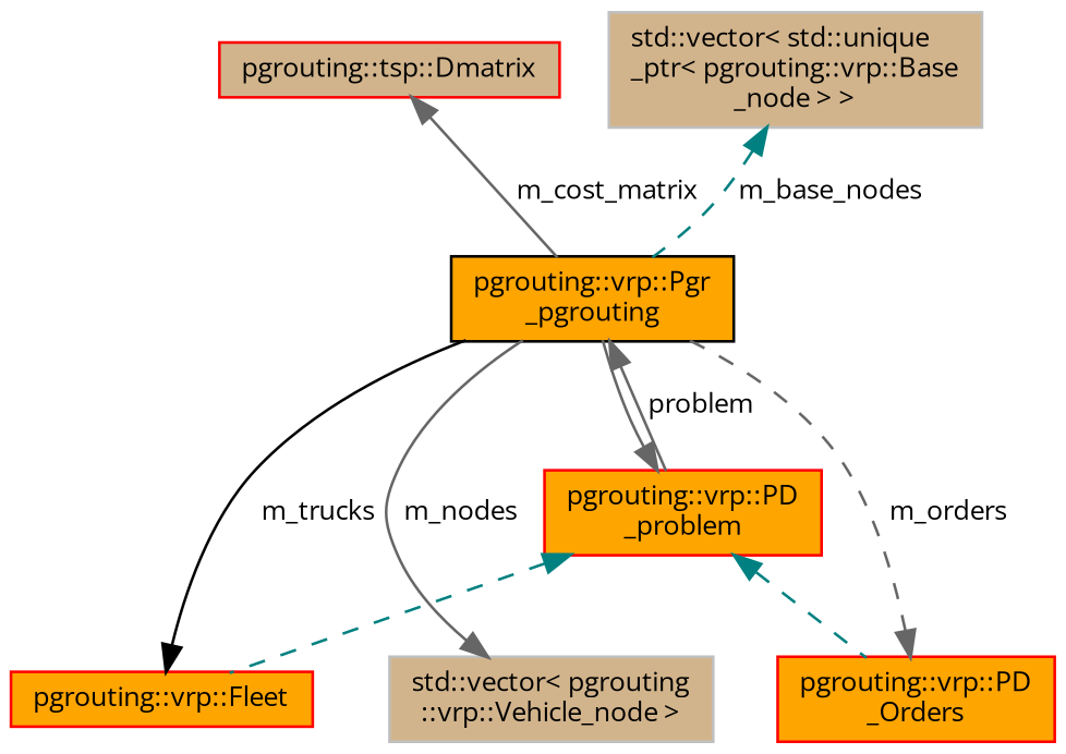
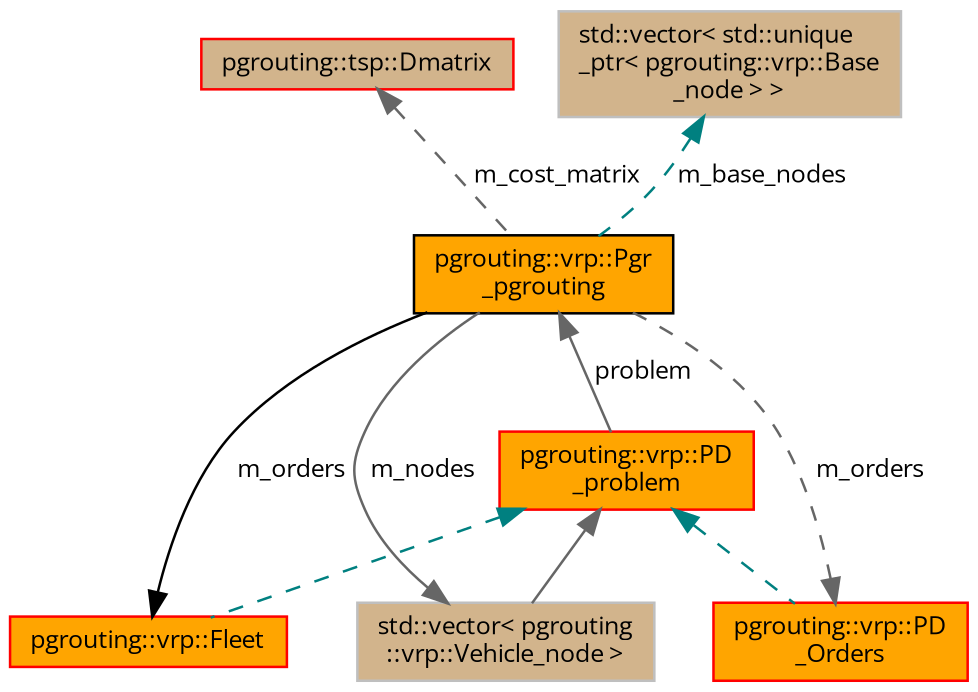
  digraph {
    fontname="Open Sans"
    rankdir=TB
    node [color=red fillcolor=orange fontname="Open Sans" fontsize=10 shape=record style=filled]
    edge [color=gray40 dir=back fontname="Open Sans" fontsize=10 labelfontname=Helvetica labelfontsize=10 style=dashed]
    n1 [color=black fontcolor=black height=0.2 label="pgrouting::vrp::Pgr\l_pgrouting" width=0.4]
    n2 [height=0.2 label="pgrouting::vrp::PD\l_problem" width=0.4]
    n3 [height=0.2 label="pgrouting::vrp::Fleet" width=0.4]
    n4 [height=0.2 label="pgrouting::vrp::PD\l_Orders" width=0.4]
    n5 [color=grey75 fillcolor=tan height=0.2 label="std::vector\< pgrouting\l::vrp::Vehicle_node \>" width=0.4]
    n6 [fillcolor=tan height=0.2 label="pgrouting::tsp::Dmatrix" width=0.4]
    n7 [color=grey75 fillcolor=tan height=0.2 label="std::vector\< std::unique\l_ptr\< pgrouting::vrp::Base\l_node \> \>" width=0.4]
    n1 -> n2 [label=" problem" style=solid]
-   n2 -> n1 [style=solid]
+   n2 -> n5 [style=solid]
    n2 -> n3 [color=teal]
    n2 -> n4 [color=teal]
-   n3 -> n1 [color=black label=" m_trucks" style=solid]
+   n3 -> n1 [color=black label=" m_orders" style=solid]
    n4 -> n1 [label=" m_orders"]
    n5 -> n1 [label=" m_nodes" style=solid]
-   n6 -> n1 [label=" m_cost_matrix" style=solid]
+   n6 -> n1 [label=" m_cost_matrix"]
    n7 -> n1 [color=teal label=" m_base_nodes"]
  }
